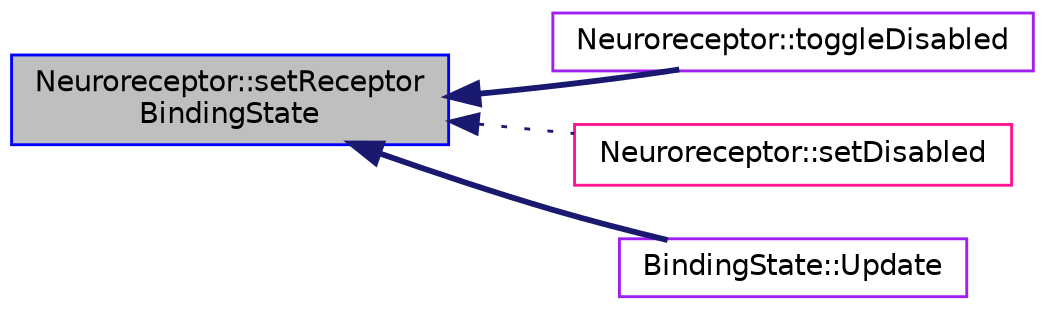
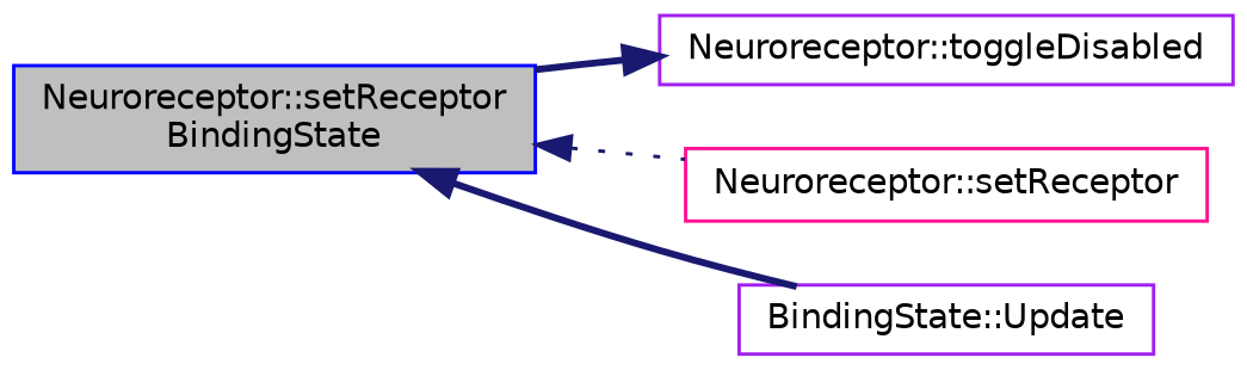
  digraph {
    rankdir=LR
    node [color=purple fillcolor=white fontname=Helvetica fontsize=10 shape=record style=filled]
    edge [color=midnightblue dir=back fontname=Helvetica fontsize=10 labelfontname=Helvetica labelfontsize=10 style=bold]
    n1 [color=blue fillcolor=grey75 fontcolor=black height=0.2 label="Neuroreceptor::setReceptor\lBindingState" width=0.4]
    n2 [height=0.2 label="Neuroreceptor::toggleDisabled" width=0.4]
-   n3 [color=deeppink height=0.2 label="Neuroreceptor::setDisabled" width=0.4]
+   n3 [color=deeppink height=0.2 label="Neuroreceptor::setReceptor" width=0.4]
    n4 [height=0.2 label="BindingState::Update" width=0.4]
-   n1 -> n2
+   n2 -> n1
    n1 -> n3 [style=dotted]
    n1 -> n4
  }
